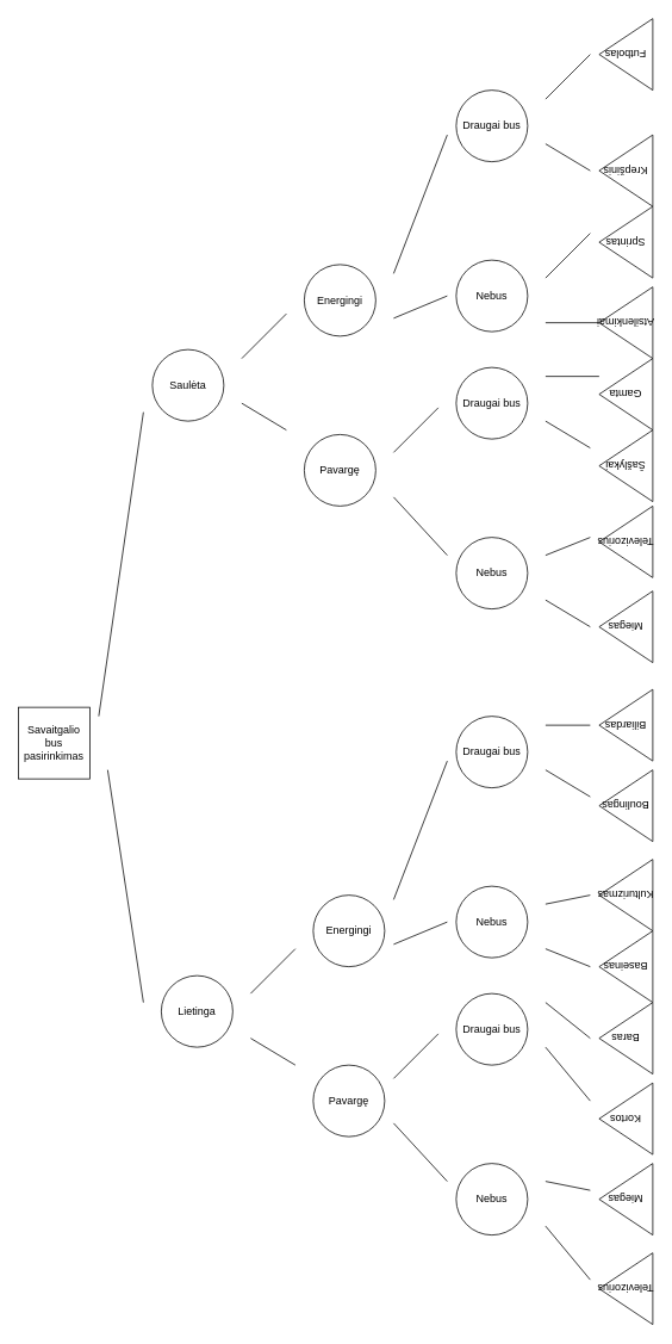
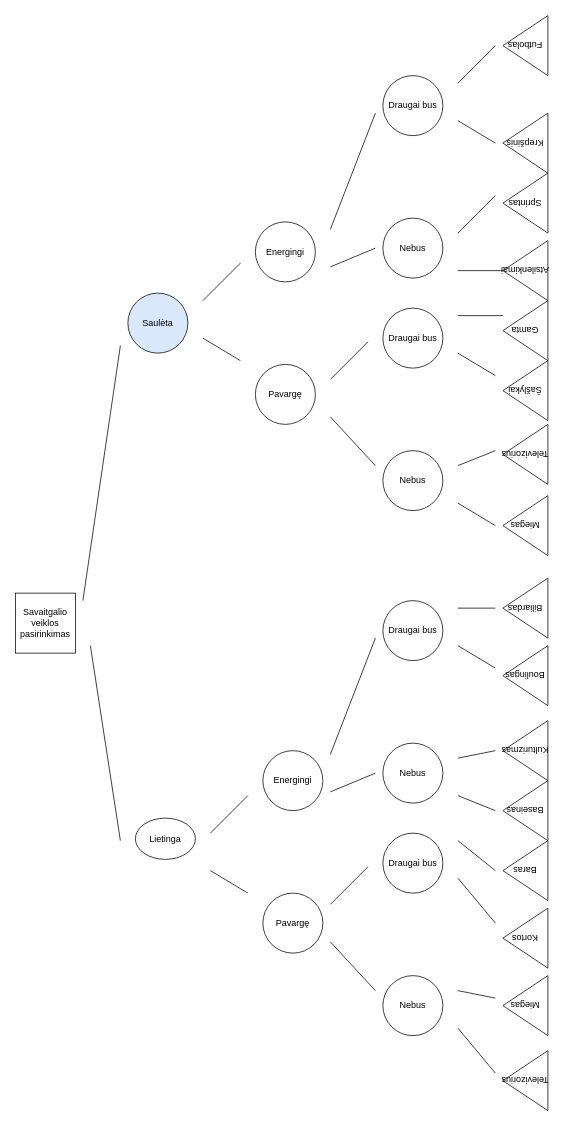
  <mxCell id="0" />
  <mxCell id="1" parent="0" />
- <mxCell id="2" value="Savaitgalio bus pasirinkimas" style="whiteSpace=wrap;html=1;aspect=fixed;" vertex="1" parent="1"><mxGeometry x="20" y="790" width="80" height="80" as="geometry" /></mxCell>
+ <mxCell id="2" value="Savaitgalio veiklos pasirinkimas" style="whiteSpace=wrap;html=1;aspect=fixed;" vertex="1" parent="1"><mxGeometry x="20" y="790" width="80" height="80" as="geometry" /></mxCell>
  <mxCell id="3" value="" style="endArrow=none;html=1;rounded=0;" edge="1" parent="1"><mxGeometry width="50" height="50" relative="1" as="geometry"><mxPoint x="110" y="800" as="sourcePoint" /><mxPoint x="160" y="460" as="targetPoint" /></mxGeometry></mxCell>
  <mxCell id="4" value="" style="endArrow=none;html=1;rounded=0;" edge="1" parent="1"><mxGeometry width="50" height="50" relative="1" as="geometry"><mxPoint x="120" y="860" as="sourcePoint" /><mxPoint x="160" y="1120" as="targetPoint" /></mxGeometry></mxCell>
- <mxCell id="5" value="Saulėta" style="ellipse;whiteSpace=wrap;html=1;aspect=fixed;" vertex="1" parent="1"><mxGeometry x="170" y="390" width="80" height="80" as="geometry" /></mxCell>
- <mxCell id="6" value="Lietinga" style="ellipse;whiteSpace=wrap;html=1;aspect=fixed;" vertex="1" parent="1"><mxGeometry x="180" y="1090" width="80" height="80" as="geometry" /></mxCell>
+ <mxCell id="5" value="Saulėta" style="ellipse;whiteSpace=wrap;html=1;aspect=fixed;fillColor=#dae8fc;" vertex="1" parent="1"><mxGeometry x="170" y="390" width="80" height="80" as="geometry" /></mxCell>
+ <mxCell id="6" value="Lietinga" style="ellipse;whiteSpace=wrap;html=1;aspect=fixed;" vertex="1" parent="1"><mxGeometry x="180" y="1090" width="80" height="55" as="geometry" /></mxCell>
  <mxCell id="7" value="" style="endArrow=none;html=1;rounded=0;" edge="1" parent="1"><mxGeometry width="50" height="50" relative="1" as="geometry"><mxPoint x="270" y="400" as="sourcePoint" /><mxPoint x="320" y="350" as="targetPoint" /></mxGeometry></mxCell>
  <mxCell id="8" value="" style="endArrow=none;html=1;rounded=0;" edge="1" parent="1"><mxGeometry width="50" height="50" relative="1" as="geometry"><mxPoint x="270" y="450" as="sourcePoint" /><mxPoint x="320" y="480" as="targetPoint" /></mxGeometry></mxCell>
  <mxCell id="9" value="" style="endArrow=none;html=1;rounded=0;" edge="1" parent="1"><mxGeometry width="50" height="50" relative="1" as="geometry"><mxPoint x="280" y="1110" as="sourcePoint" /><mxPoint x="330" y="1060" as="targetPoint" /></mxGeometry></mxCell>
  <mxCell id="10" value="" style="endArrow=none;html=1;rounded=0;" edge="1" parent="1"><mxGeometry width="50" height="50" relative="1" as="geometry"><mxPoint x="280" y="1160" as="sourcePoint" /><mxPoint x="330" y="1190" as="targetPoint" /></mxGeometry></mxCell>
  <mxCell id="11" value="Energingi" style="ellipse;whiteSpace=wrap;html=1;aspect=fixed;" vertex="1" parent="1"><mxGeometry x="350" y="1000" width="80" height="80" as="geometry" /></mxCell>
  <mxCell id="12" value="Pavargę" style="ellipse;whiteSpace=wrap;html=1;aspect=fixed;" vertex="1" parent="1"><mxGeometry x="350" y="1190" width="80" height="80" as="geometry" /></mxCell>
  <mxCell id="13" value="Energingi" style="ellipse;whiteSpace=wrap;html=1;aspect=fixed;" vertex="1" parent="1"><mxGeometry x="340" y="295" width="80" height="80" as="geometry" /></mxCell>
  <mxCell id="14" value="Pavargę" style="ellipse;whiteSpace=wrap;html=1;aspect=fixed;" vertex="1" parent="1"><mxGeometry x="340" y="485" width="80" height="80" as="geometry" /></mxCell>
  <mxCell id="15" value="" style="endArrow=none;html=1;rounded=0;" edge="1" parent="1"><mxGeometry width="50" height="50" relative="1" as="geometry"><mxPoint x="440" y="305" as="sourcePoint" /><mxPoint x="500" y="150" as="targetPoint" /></mxGeometry></mxCell>
  <mxCell id="16" value="" style="endArrow=none;html=1;rounded=0;" edge="1" parent="1"><mxGeometry width="50" height="50" relative="1" as="geometry"><mxPoint x="440" y="355" as="sourcePoint" /><mxPoint x="500" y="330" as="targetPoint" /></mxGeometry></mxCell>
  <mxCell id="17" value="" style="endArrow=none;html=1;rounded=0;" edge="1" parent="1"><mxGeometry width="50" height="50" relative="1" as="geometry"><mxPoint x="440" y="505" as="sourcePoint" /><mxPoint x="490" y="455" as="targetPoint" /></mxGeometry></mxCell>
  <mxCell id="18" value="" style="endArrow=none;html=1;rounded=0;" edge="1" parent="1"><mxGeometry width="50" height="50" relative="1" as="geometry"><mxPoint x="440" y="555" as="sourcePoint" /><mxPoint x="500" y="620" as="targetPoint" /></mxGeometry></mxCell>
  <mxCell id="19" value="Krepšinis" style="triangle;whiteSpace=wrap;html=1;rotation=-180;" vertex="1" parent="1"><mxGeometry x="670" y="150" width="60" height="80" as="geometry" /></mxCell>
  <mxCell id="20" value="Draugai bus" style="ellipse;whiteSpace=wrap;html=1;aspect=fixed;" vertex="1" parent="1"><mxGeometry x="510" y="100" width="80" height="80" as="geometry" /></mxCell>
  <mxCell id="21" value="Nebus" style="ellipse;whiteSpace=wrap;html=1;aspect=fixed;" vertex="1" parent="1"><mxGeometry x="510" y="290" width="80" height="80" as="geometry" /></mxCell>
  <mxCell id="22" value="" style="endArrow=none;html=1;rounded=0;" edge="1" parent="1"><mxGeometry width="50" height="50" relative="1" as="geometry"><mxPoint x="610" y="110" as="sourcePoint" /><mxPoint x="660" y="60" as="targetPoint" /></mxGeometry></mxCell>
  <mxCell id="23" value="" style="endArrow=none;html=1;rounded=0;" edge="1" parent="1"><mxGeometry width="50" height="50" relative="1" as="geometry"><mxPoint x="610" y="160" as="sourcePoint" /><mxPoint x="660" y="190" as="targetPoint" /></mxGeometry></mxCell>
  <mxCell id="24" value="" style="endArrow=none;html=1;rounded=0;" edge="1" parent="1"><mxGeometry width="50" height="50" relative="1" as="geometry"><mxPoint x="610" y="310" as="sourcePoint" /><mxPoint x="660" y="260" as="targetPoint" /></mxGeometry></mxCell>
  <mxCell id="25" value="" style="endArrow=none;html=1;rounded=0;" edge="1" parent="1"><mxGeometry width="50" height="50" relative="1" as="geometry"><mxPoint x="610" y="360" as="sourcePoint" /><mxPoint x="670" y="360" as="targetPoint" /></mxGeometry></mxCell>
  <mxCell id="26" value="Draugai bus" style="ellipse;whiteSpace=wrap;html=1;aspect=fixed;" vertex="1" parent="1"><mxGeometry x="510" y="410" width="80" height="80" as="geometry" /></mxCell>
  <mxCell id="27" value="Nebus" style="ellipse;whiteSpace=wrap;html=1;aspect=fixed;" vertex="1" parent="1"><mxGeometry x="510" y="600" width="80" height="80" as="geometry" /></mxCell>
  <mxCell id="28" value="" style="endArrow=none;html=1;rounded=0;" edge="1" parent="1"><mxGeometry width="50" height="50" relative="1" as="geometry"><mxPoint x="610" y="420" as="sourcePoint" /><mxPoint x="670" y="420" as="targetPoint" /></mxGeometry></mxCell>
  <mxCell id="29" value="" style="endArrow=none;html=1;rounded=0;" edge="1" parent="1"><mxGeometry width="50" height="50" relative="1" as="geometry"><mxPoint x="610" y="470" as="sourcePoint" /><mxPoint x="660" y="500" as="targetPoint" /></mxGeometry></mxCell>
  <mxCell id="30" value="" style="endArrow=none;html=1;rounded=0;" edge="1" parent="1"><mxGeometry width="50" height="50" relative="1" as="geometry"><mxPoint x="610" y="620" as="sourcePoint" /><mxPoint x="660" y="600" as="targetPoint" /></mxGeometry></mxCell>
  <mxCell id="31" value="" style="endArrow=none;html=1;rounded=0;" edge="1" parent="1"><mxGeometry width="50" height="50" relative="1" as="geometry"><mxPoint x="610" y="670" as="sourcePoint" /><mxPoint x="660" y="700" as="targetPoint" /></mxGeometry></mxCell>
  <mxCell id="32" value="" style="endArrow=none;html=1;rounded=0;" edge="1" parent="1"><mxGeometry width="50" height="50" relative="1" as="geometry"><mxPoint x="440" y="1005" as="sourcePoint" /><mxPoint x="500" y="850" as="targetPoint" /></mxGeometry></mxCell>
  <mxCell id="33" value="" style="endArrow=none;html=1;rounded=0;" edge="1" parent="1"><mxGeometry width="50" height="50" relative="1" as="geometry"><mxPoint x="440" y="1055" as="sourcePoint" /><mxPoint x="500" y="1030" as="targetPoint" /></mxGeometry></mxCell>
  <mxCell id="34" value="" style="endArrow=none;html=1;rounded=0;" edge="1" parent="1"><mxGeometry width="50" height="50" relative="1" as="geometry"><mxPoint x="440" y="1205" as="sourcePoint" /><mxPoint x="490" y="1155" as="targetPoint" /></mxGeometry></mxCell>
  <mxCell id="35" value="" style="endArrow=none;html=1;rounded=0;" edge="1" parent="1"><mxGeometry width="50" height="50" relative="1" as="geometry"><mxPoint x="440" y="1255" as="sourcePoint" /><mxPoint x="500" y="1320" as="targetPoint" /></mxGeometry></mxCell>
  <mxCell id="36" value="Draugai bus" style="ellipse;whiteSpace=wrap;html=1;aspect=fixed;" vertex="1" parent="1"><mxGeometry x="510" y="800" width="80" height="80" as="geometry" /></mxCell>
  <mxCell id="37" value="Nebus" style="ellipse;whiteSpace=wrap;html=1;aspect=fixed;" vertex="1" parent="1"><mxGeometry x="510" y="990" width="80" height="80" as="geometry" /></mxCell>
  <mxCell id="38" value="" style="endArrow=none;html=1;rounded=0;" edge="1" parent="1"><mxGeometry width="50" height="50" relative="1" as="geometry"><mxPoint x="610" y="810" as="sourcePoint" /><mxPoint x="660" y="810" as="targetPoint" /></mxGeometry></mxCell>
  <mxCell id="39" value="" style="endArrow=none;html=1;rounded=0;" edge="1" parent="1"><mxGeometry width="50" height="50" relative="1" as="geometry"><mxPoint x="610" y="860" as="sourcePoint" /><mxPoint x="660" y="890" as="targetPoint" /></mxGeometry></mxCell>
  <mxCell id="40" value="" style="endArrow=none;html=1;rounded=0;" edge="1" parent="1"><mxGeometry width="50" height="50" relative="1" as="geometry"><mxPoint x="610" y="1010" as="sourcePoint" /><mxPoint x="660" y="1000" as="targetPoint" /></mxGeometry></mxCell>
  <mxCell id="41" value="" style="endArrow=none;html=1;rounded=0;" edge="1" parent="1"><mxGeometry width="50" height="50" relative="1" as="geometry"><mxPoint x="610" y="1060" as="sourcePoint" /><mxPoint x="660" y="1080" as="targetPoint" /></mxGeometry></mxCell>
  <mxCell id="42" value="Draugai bus" style="ellipse;whiteSpace=wrap;html=1;aspect=fixed;" vertex="1" parent="1"><mxGeometry x="510" y="1110" width="80" height="80" as="geometry" /></mxCell>
  <mxCell id="43" value="Nebus" style="ellipse;whiteSpace=wrap;html=1;aspect=fixed;" vertex="1" parent="1"><mxGeometry x="510" y="1300" width="80" height="80" as="geometry" /></mxCell>
  <mxCell id="44" value="" style="endArrow=none;html=1;rounded=0;" edge="1" parent="1"><mxGeometry width="50" height="50" relative="1" as="geometry"><mxPoint x="610" y="1120" as="sourcePoint" /><mxPoint x="660" y="1160" as="targetPoint" /></mxGeometry></mxCell>
  <mxCell id="45" value="" style="endArrow=none;html=1;rounded=0;" edge="1" parent="1"><mxGeometry width="50" height="50" relative="1" as="geometry"><mxPoint x="610" y="1170" as="sourcePoint" /><mxPoint x="660" y="1230" as="targetPoint" /></mxGeometry></mxCell>
  <mxCell id="46" value="" style="endArrow=none;html=1;rounded=0;" edge="1" parent="1"><mxGeometry width="50" height="50" relative="1" as="geometry"><mxPoint x="610" y="1320" as="sourcePoint" /><mxPoint x="660" y="1330" as="targetPoint" /></mxGeometry></mxCell>
  <mxCell id="47" value="" style="endArrow=none;html=1;rounded=0;" edge="1" parent="1"><mxGeometry width="50" height="50" relative="1" as="geometry"><mxPoint x="610" y="1370" as="sourcePoint" /><mxPoint x="660" y="1430" as="targetPoint" /></mxGeometry></mxCell>
  <mxCell id="48" value="Futbolas" style="triangle;whiteSpace=wrap;html=1;rotation=-180;" vertex="1" parent="1"><mxGeometry x="670" y="20" width="60" height="80" as="geometry" /></mxCell>
  <mxCell id="49" value="Sprintas" style="triangle;whiteSpace=wrap;html=1;rotation=-180;" vertex="1" parent="1"><mxGeometry x="670" y="230" width="60" height="80" as="geometry" /></mxCell>
  <mxCell id="50" value="Atsilenkimai" style="triangle;whiteSpace=wrap;html=1;rotation=-180;" vertex="1" parent="1"><mxGeometry x="670" y="320" width="60" height="80" as="geometry" /></mxCell>
  <mxCell id="51" value="Gamta" style="triangle;whiteSpace=wrap;html=1;rotation=-180;" vertex="1" parent="1"><mxGeometry x="670" y="400" width="60" height="80" as="geometry" /></mxCell>
  <mxCell id="52" value="Šašlykai" style="triangle;whiteSpace=wrap;html=1;rotation=-180;" vertex="1" parent="1"><mxGeometry x="670" y="480" width="60" height="80" as="geometry" /></mxCell>
  <mxCell id="53" value="Televizorius" style="triangle;whiteSpace=wrap;html=1;rotation=-180;" vertex="1" parent="1"><mxGeometry x="670" y="565" width="60" height="80" as="geometry" /></mxCell>
  <mxCell id="54" value="Miegas" style="triangle;whiteSpace=wrap;html=1;rotation=-180;" vertex="1" parent="1"><mxGeometry x="670" y="660" width="60" height="80" as="geometry" /></mxCell>
  <mxCell id="55" value="Biliardas" style="triangle;whiteSpace=wrap;html=1;rotation=-180;" vertex="1" parent="1"><mxGeometry x="670" y="770" width="60" height="80" as="geometry" /></mxCell>
  <mxCell id="56" value="Boulingas" style="triangle;whiteSpace=wrap;html=1;rotation=-180;" vertex="1" parent="1"><mxGeometry x="670" y="860" width="60" height="80" as="geometry" /></mxCell>
  <mxCell id="57" value="Kulturizmas" style="triangle;whiteSpace=wrap;html=1;rotation=-180;" vertex="1" parent="1"><mxGeometry x="670" y="960" width="60" height="80" as="geometry" /></mxCell>
  <mxCell id="58" value="Kortos" style="triangle;whiteSpace=wrap;html=1;rotation=-180;" vertex="1" parent="1"><mxGeometry x="670" y="1210" width="60" height="80" as="geometry" /></mxCell>
  <mxCell id="59" value="Baras" style="triangle;whiteSpace=wrap;html=1;rotation=-180;" vertex="1" parent="1"><mxGeometry x="670" y="1120" width="60" height="80" as="geometry" /></mxCell>
  <mxCell id="60" value="Baseinas" style="triangle;whiteSpace=wrap;html=1;rotation=-180;" vertex="1" parent="1"><mxGeometry x="670" y="1040" width="60" height="80" as="geometry" /></mxCell>
  <mxCell id="61" value="Miegas" style="triangle;whiteSpace=wrap;html=1;rotation=-180;" vertex="1" parent="1"><mxGeometry x="670" y="1300" width="60" height="80" as="geometry" /></mxCell>
  <mxCell id="62" value="Televizorius" style="triangle;whiteSpace=wrap;html=1;rotation=-180;" vertex="1" parent="1"><mxGeometry x="670" y="1400" width="60" height="80" as="geometry" /></mxCell>
